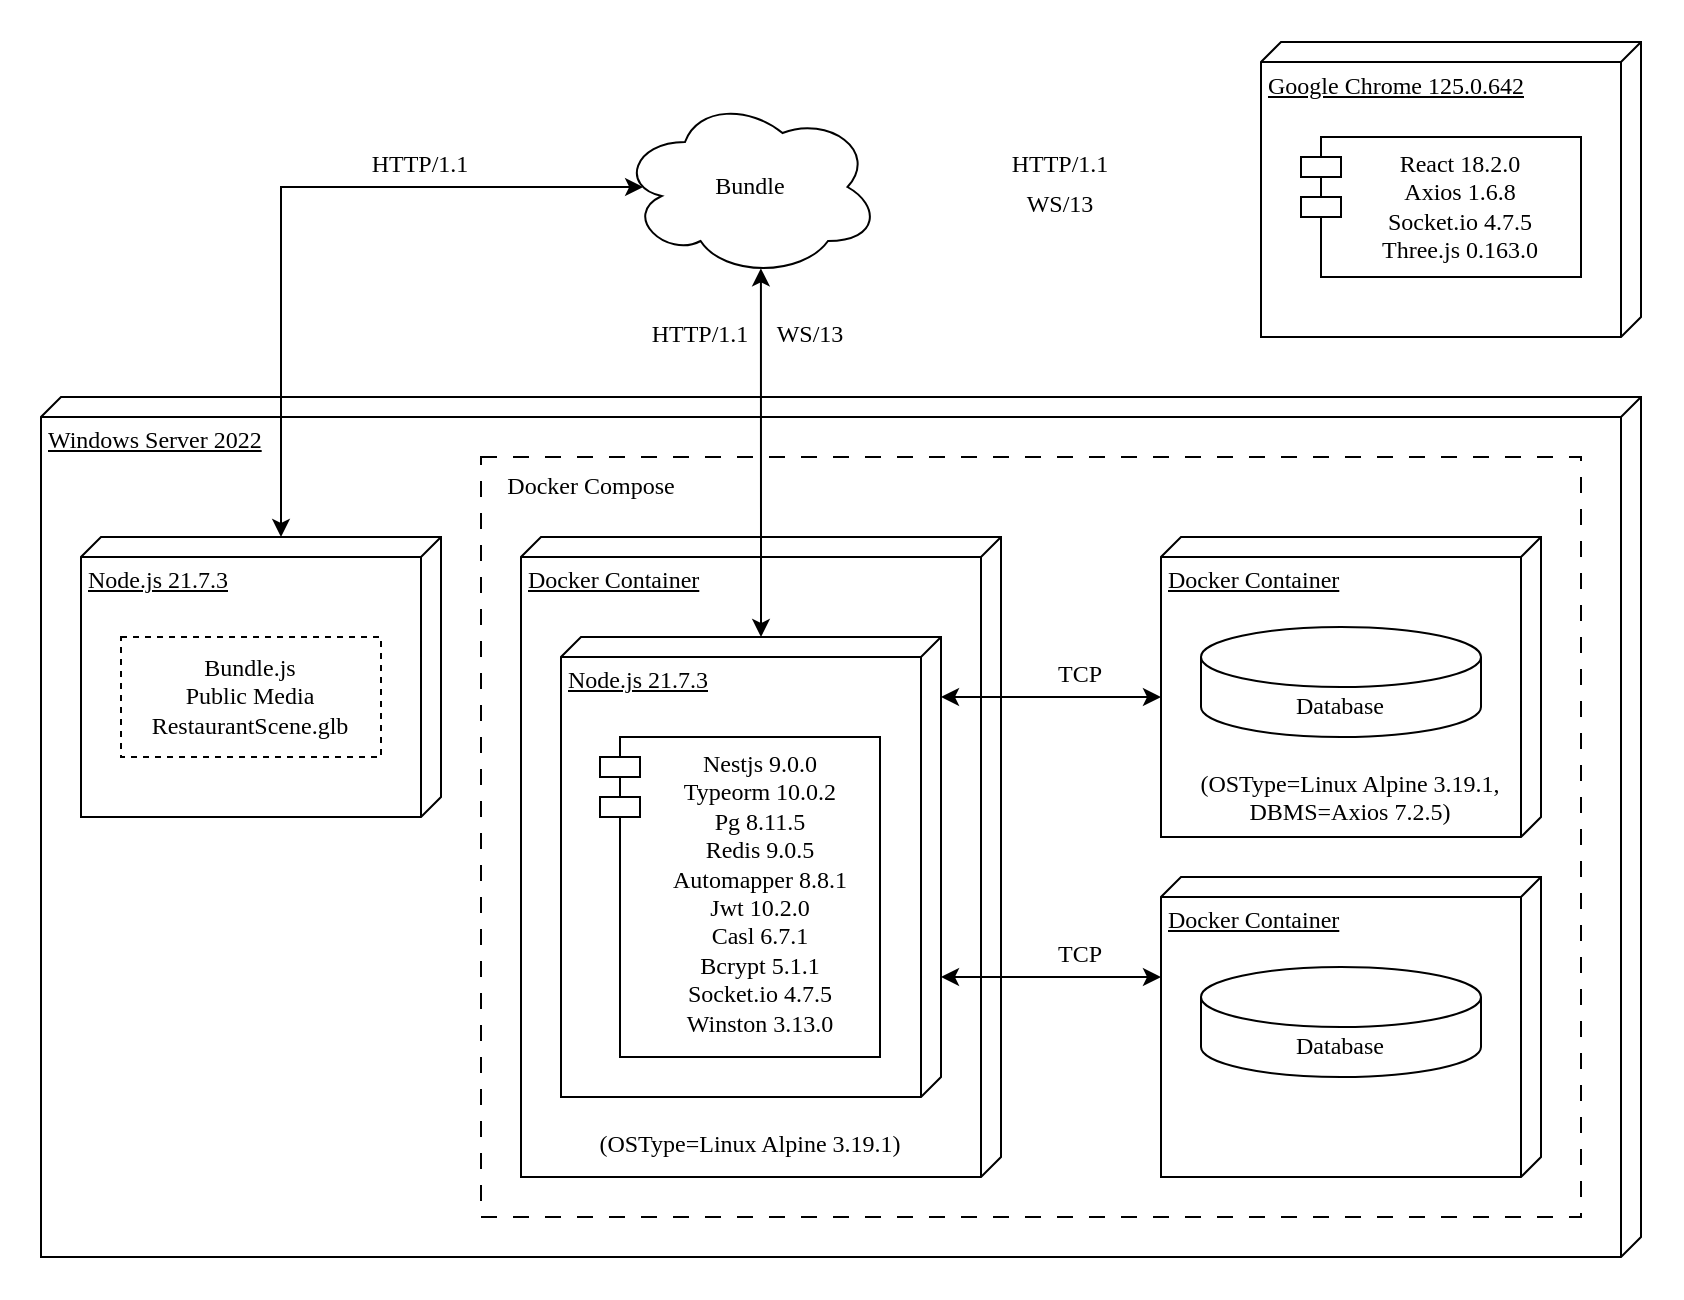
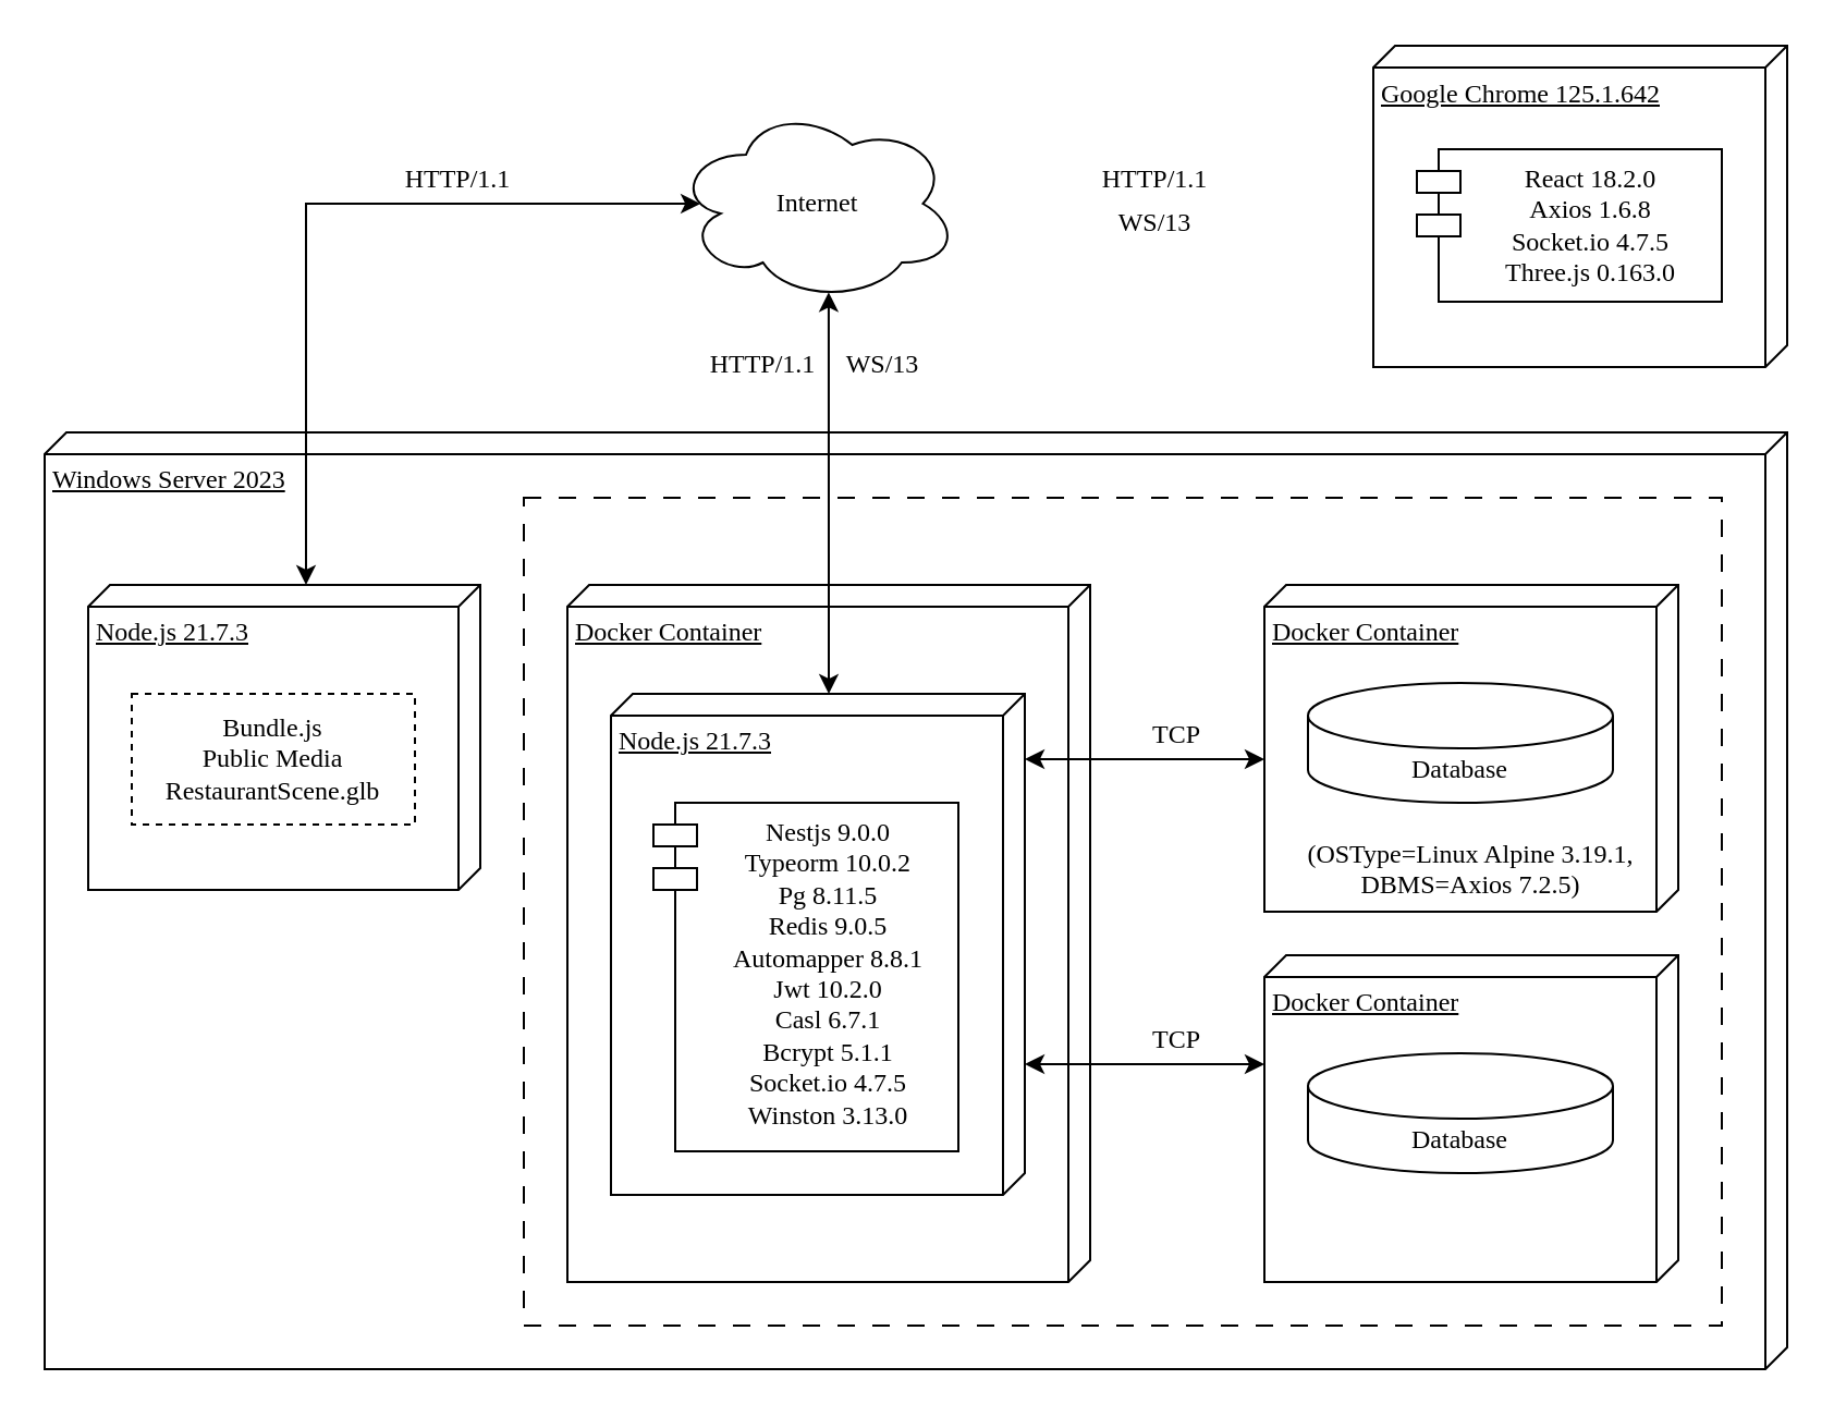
  <mxCell id="0" />
  <mxCell id="1" parent="0" />
- <mxCell id="2" value="Windows Server 2022" style="verticalAlign=top;align=left;spacingTop=8;spacingLeft=2;spacingRight=12;shape=cube;size=10;direction=south;fontStyle=4;html=1;whiteSpace=wrap;fillColor=none;fontFamily=Times New Roman;" parent="1" vertex="1"><mxGeometry x="20" y="198" width="800" height="430" as="geometry" /></mxCell>
+ <mxCell id="2" value="Windows Server 2023" style="verticalAlign=top;align=left;spacingTop=8;spacingLeft=2;spacingRight=12;shape=cube;size=10;direction=south;fontStyle=4;html=1;whiteSpace=wrap;fillColor=none;fontFamily=Times New Roman;" parent="1" vertex="1"><mxGeometry x="20" y="198" width="800" height="430" as="geometry" /></mxCell>
  <mxCell id="3" value="Node.js 21.7.3" style="verticalAlign=top;align=left;spacingTop=8;spacingLeft=2;spacingRight=12;shape=cube;size=10;direction=south;fontStyle=4;html=1;whiteSpace=wrap;fillColor=none;fontFamily=Times New Roman;" parent="1" vertex="1"><mxGeometry x="40" y="268" width="180" height="140" as="geometry" /></mxCell>
  <mxCell id="4" value="" style="rounded=0;whiteSpace=wrap;html=1;dashed=1;fillColor=none;perimeterSpacing=0;fontFamily=Times New Roman;glass=0;strokeWidth=1;dashPattern=8 8;" parent="1" vertex="1"><mxGeometry x="240" y="228" width="550" height="380" as="geometry" /></mxCell>
- <mxCell id="5" value="&lt;span style=&quot;text-align: center;&quot;&gt;Google Chrome 125.0.642&lt;/span&gt;" style="verticalAlign=top;align=left;spacingTop=8;spacingLeft=2;spacingRight=12;shape=cube;size=10;direction=south;fontStyle=4;html=1;whiteSpace=wrap;fillColor=none;fontFamily=Times New Roman;" parent="1" vertex="1"><mxGeometry x="630" y="20.5" width="190" height="147.5" as="geometry" /></mxCell>
+ <mxCell id="5" value="&lt;span style=&quot;text-align: center;&quot;&gt;Google Chrome 125.1.642&lt;/span&gt;" style="verticalAlign=top;align=left;spacingTop=8;spacingLeft=2;spacingRight=12;shape=cube;size=10;direction=south;fontStyle=4;html=1;whiteSpace=wrap;fillColor=none;fontFamily=Times New Roman;" parent="1" vertex="1"><mxGeometry x="630" y="20.5" width="190" height="147.5" as="geometry" /></mxCell>
  <mxCell id="6" value="React 18.2.0&lt;div&gt;Axios 1.6.8&lt;br&gt;Socket.io 4.7.5&lt;br&gt;&lt;/div&gt;&lt;div&gt;Three.js 0.163.0&lt;br&gt;&lt;/div&gt;" style="shape=module;align=left;spacingLeft=20;align=center;verticalAlign=top;whiteSpace=wrap;html=1;fillColor=none;fontFamily=Times New Roman;" parent="1" vertex="1"><mxGeometry x="650" y="68" width="140" height="70" as="geometry" /></mxCell>
  <mxCell id="7" style="edgeStyle=orthogonalEdgeStyle;rounded=0;orthogonalLoop=1;jettySize=auto;html=1;startArrow=classic;startFill=1;entryX=0.542;entryY=0.952;entryDx=0;entryDy=0;entryPerimeter=0;" parent="1" source="26" target="25" edge="1"><mxGeometry relative="1" as="geometry"><Array as="points"><mxPoint x="380" y="268" /></Array></mxGeometry></mxCell>
  <mxCell id="8" value="Docker Container" style="verticalAlign=top;align=left;spacingTop=8;spacingLeft=2;spacingRight=12;shape=cube;size=10;direction=south;fontStyle=4;html=1;whiteSpace=wrap;fillColor=none;fontFamily=Times New Roman;" parent="1" vertex="1"><mxGeometry x="260" y="268" width="240" height="320" as="geometry" /></mxCell>
- <mxCell id="9" value="(OSType=Linux Alpine 3.19.1)" style="text;strokeColor=none;fillColor=none;align=center;verticalAlign=top;spacingLeft=4;spacingRight=4;overflow=hidden;rotatable=0;points=[[0,0.5],[1,0.5]];portConstraint=eastwest;whiteSpace=wrap;html=1;fontFamily=Times New Roman;" parent="1" vertex="1"><mxGeometry x="270" y="558" width="210" height="30" as="geometry" /></mxCell>
  <mxCell id="10" value="Docker Container&lt;span style=&quot;white-space: pre;&quot;&gt;&#09;&lt;/span&gt;" style="verticalAlign=top;align=left;spacingTop=8;spacingLeft=2;spacingRight=12;shape=cube;size=10;direction=south;fontStyle=4;html=1;whiteSpace=wrap;fillColor=none;fontFamily=Times New Roman;" parent="1" vertex="1"><mxGeometry x="580" y="438" width="190" height="150" as="geometry" /></mxCell>
  <mxCell id="11" value="Database" style="shape=cylinder3;whiteSpace=wrap;html=1;boundedLbl=1;backgroundOutline=1;size=15;fillColor=none;fontFamily=Times New Roman;" parent="1" vertex="1"><mxGeometry x="600" y="483" width="140" height="55" as="geometry" /></mxCell>
  <mxCell id="12" value="HTTP/1.1" style="text;strokeColor=none;fillColor=none;align=center;verticalAlign=top;spacingLeft=4;spacingRight=4;overflow=hidden;rotatable=0;points=[[0,0.5],[1,0.5]];portConstraint=eastwest;whiteSpace=wrap;html=1;fontFamily=Times New Roman;" parent="1" vertex="1"><mxGeometry x="500" y="68" width="60" height="20" as="geometry" /></mxCell>
  <mxCell id="13" value="TCP" style="text;strokeColor=none;fillColor=none;align=center;verticalAlign=top;spacingLeft=4;spacingRight=4;overflow=hidden;rotatable=0;points=[[0,0.5],[1,0.5]];portConstraint=eastwest;whiteSpace=wrap;html=1;fontFamily=Times New Roman;" parent="1" vertex="1"><mxGeometry x="520" y="463" width="40" height="20" as="geometry" /></mxCell>
  <mxCell id="14" value="" style="edgeStyle=orthogonalEdgeStyle;rounded=0;orthogonalLoop=1;jettySize=auto;html=1;startArrow=classic;startFill=1;fontFamily=Times New Roman;" parent="1" source="15" target="26" edge="1"><mxGeometry relative="1" as="geometry"><mxPoint x="528" y="506" as="sourcePoint" /><mxPoint x="648" y="506" as="targetPoint" /><Array as="points"><mxPoint x="530" y="348" /><mxPoint x="530" y="348" /></Array></mxGeometry></mxCell>
  <mxCell id="15" value="Docker Container" style="verticalAlign=top;align=left;spacingTop=8;spacingLeft=2;spacingRight=12;shape=cube;size=10;direction=south;fontStyle=4;html=1;whiteSpace=wrap;fillColor=none;fontFamily=Times New Roman;" parent="1" vertex="1"><mxGeometry x="580" y="268" width="190" height="150" as="geometry" /></mxCell>
  <mxCell id="16" value="(OSType=Linux Alpine 3.19.1,&lt;div&gt;&lt;span style=&quot;background-color: initial;&quot;&gt;DBMS=Axios&lt;/span&gt;&lt;span style=&quot;background-color: initial;&quot;&gt;&amp;nbsp;7.2.5)&lt;/span&gt;&lt;/div&gt;" style="text;strokeColor=none;fillColor=none;align=center;verticalAlign=top;spacingLeft=4;spacingRight=4;overflow=hidden;rotatable=0;points=[[0,0.5],[1,0.5]];portConstraint=eastwest;whiteSpace=wrap;html=1;fontFamily=Times New Roman;" parent="1" vertex="1"><mxGeometry x="580" y="378" width="190" height="40" as="geometry" /></mxCell>
  <mxCell id="17" value="Database" style="shape=cylinder3;whiteSpace=wrap;html=1;boundedLbl=1;backgroundOutline=1;size=15;fillColor=none;fontFamily=Times New Roman;" parent="1" vertex="1"><mxGeometry x="600" y="313" width="140" height="55" as="geometry" /></mxCell>
  <mxCell id="18" value="Bundle.js&lt;br&gt;&lt;div&gt;Public Media&lt;/div&gt;&lt;div&gt;RestaurantScene.glb&lt;/div&gt;" style="rounded=0;whiteSpace=wrap;html=1;fillColor=none;fontFamily=Times New Roman;dashed=1;" parent="1" vertex="1"><mxGeometry x="60" y="318" width="130" height="60" as="geometry" /></mxCell>
  <mxCell id="19" value="" style="edgeStyle=orthogonalEdgeStyle;rounded=0;orthogonalLoop=1;jettySize=auto;html=1;startArrow=classic;startFill=1;fontFamily=Times New Roman;exitX=0.089;exitY=0.5;exitDx=0;exitDy=0;exitPerimeter=0;" parent="1" source="25" target="3" edge="1"><mxGeometry relative="1" as="geometry"><Array as="points"><mxPoint x="140" y="93" /></Array><mxPoint x="-110" y="200" as="sourcePoint" /><mxPoint x="-30" y="378" as="targetPoint" /></mxGeometry></mxCell>
- <mxCell id="20" value="Docker Compose" style="text;html=1;align=center;verticalAlign=middle;resizable=0;points=[];autosize=1;strokeColor=none;fillColor=none;fontFamily=Times New Roman;" parent="1" vertex="1"><mxGeometry x="240" y="228" width="110" height="30" as="geometry" /></mxCell>
  <mxCell id="21" value="WS/13" style="text;strokeColor=none;fillColor=none;align=center;verticalAlign=top;spacingLeft=4;spacingRight=4;overflow=hidden;rotatable=0;points=[[0,0.5],[1,0.5]];portConstraint=eastwest;whiteSpace=wrap;html=1;fontFamily=Times New Roman;" parent="1" vertex="1"><mxGeometry x="505" y="88" width="50" height="20" as="geometry" /></mxCell>
  <mxCell id="22" value="HTTP/1.1" style="text;strokeColor=none;fillColor=none;align=center;verticalAlign=top;spacingLeft=4;spacingRight=4;overflow=hidden;rotatable=0;points=[[0,0.5],[1,0.5]];portConstraint=eastwest;whiteSpace=wrap;html=1;fontFamily=Times New Roman;" parent="1" vertex="1"><mxGeometry x="180" y="68" width="60" height="20" as="geometry" /></mxCell>
  <mxCell id="23" value="" style="edgeStyle=orthogonalEdgeStyle;rounded=0;orthogonalLoop=1;jettySize=auto;html=1;startArrow=classic;startFill=1;fontFamily=Times New Roman;" parent="1" source="10" target="26" edge="1"><mxGeometry relative="1" as="geometry"><mxPoint x="580" y="505.457" as="sourcePoint" /><mxPoint x="479" y="505.457" as="targetPoint" /><Array as="points"><mxPoint x="530" y="488" /><mxPoint x="530" y="488" /></Array></mxGeometry></mxCell>
  <mxCell id="24" value="TCP" style="text;strokeColor=none;fillColor=none;align=center;verticalAlign=top;spacingLeft=4;spacingRight=4;overflow=hidden;rotatable=0;points=[[0,0.5],[1,0.5]];portConstraint=eastwest;whiteSpace=wrap;html=1;fontFamily=Times New Roman;" parent="1" vertex="1"><mxGeometry x="520" y="323" width="40" height="20" as="geometry" /></mxCell>
- <mxCell id="25" value="&lt;font style=&quot;font-size: 12px;&quot; face=&quot;Times New Roman&quot;&gt;Bundle&lt;/font&gt;" style="ellipse;shape=cloud;whiteSpace=wrap;html=1;fontSize=12;" parent="1" vertex="1"><mxGeometry x="309.5" y="48" width="130" height="90" as="geometry" /></mxCell>
+ <mxCell id="25" value="&lt;font style=&quot;font-size: 12px;&quot; face=&quot;Times New Roman&quot;&gt;Internet&lt;/font&gt;" style="ellipse;shape=cloud;whiteSpace=wrap;html=1;fontSize=12;" parent="1" vertex="1"><mxGeometry x="309.5" y="48" width="130" height="90" as="geometry" /></mxCell>
  <mxCell id="26" value="Node.js 21.7.3" style="verticalAlign=top;align=left;spacingTop=8;spacingLeft=2;spacingRight=12;shape=cube;size=10;direction=south;fontStyle=4;html=1;whiteSpace=wrap;fillColor=none;fontFamily=Times New Roman;" parent="1" vertex="1"><mxGeometry x="280" y="318" width="190" height="230" as="geometry" /></mxCell>
  <mxCell id="27" value="Nestjs 9.0.0&lt;div&gt;Typeorm 10.0.2&lt;/div&gt;Pg 8.11.5&lt;div&gt;Redis 9.0.5&lt;/div&gt;Automapper 8.8.1&lt;div&gt;Jwt 10.2.0&lt;/div&gt;&lt;div&gt;&lt;div&gt;Casl 6.7.1&lt;/div&gt;&lt;/div&gt;&lt;div&gt;Bcrypt 5.1.1&lt;/div&gt;&lt;div&gt;Socket.io 4.7.5&lt;/div&gt;&lt;div&gt;Winston 3.13.0&lt;/div&gt;" style="shape=module;align=left;spacingLeft=20;align=center;verticalAlign=top;whiteSpace=wrap;html=1;fillColor=none;fontFamily=Times New Roman;" parent="1" vertex="1"><mxGeometry x="299.5" y="368" width="140" height="160" as="geometry" /></mxCell>
  <mxCell id="28" value="HTTP/1.1" style="text;strokeColor=none;fillColor=none;align=center;verticalAlign=top;spacingLeft=4;spacingRight=4;overflow=hidden;rotatable=0;points=[[0,0.5],[1,0.5]];portConstraint=eastwest;whiteSpace=wrap;html=1;fontFamily=Times New Roman;" parent="1" vertex="1"><mxGeometry x="320" y="153" width="60" height="20" as="geometry" /></mxCell>
  <mxCell id="29" value="WS/13" style="text;strokeColor=none;fillColor=none;align=center;verticalAlign=top;spacingLeft=4;spacingRight=4;overflow=hidden;rotatable=0;points=[[0,0.5],[1,0.5]];portConstraint=eastwest;whiteSpace=wrap;html=1;fontFamily=Times New Roman;" parent="1" vertex="1"><mxGeometry x="380" y="153" width="50" height="20" as="geometry" /></mxCell>
